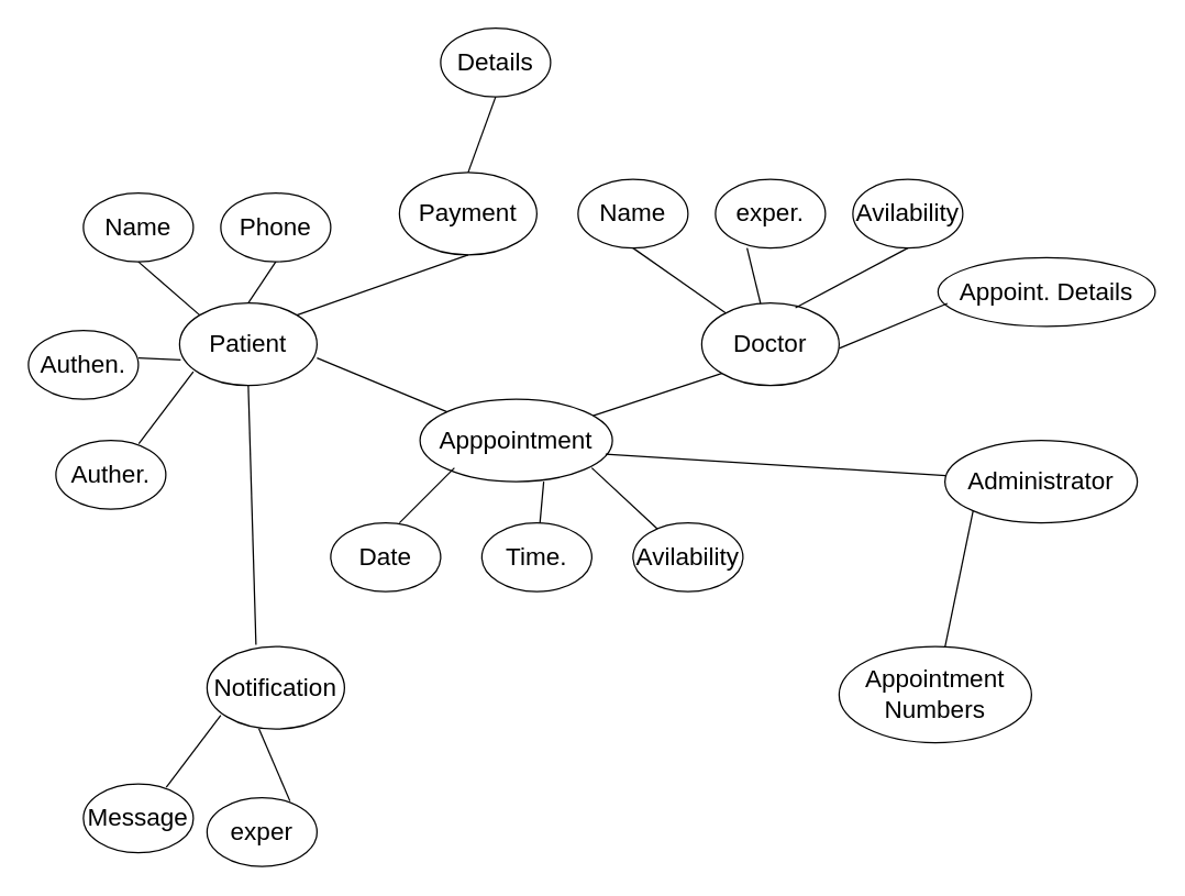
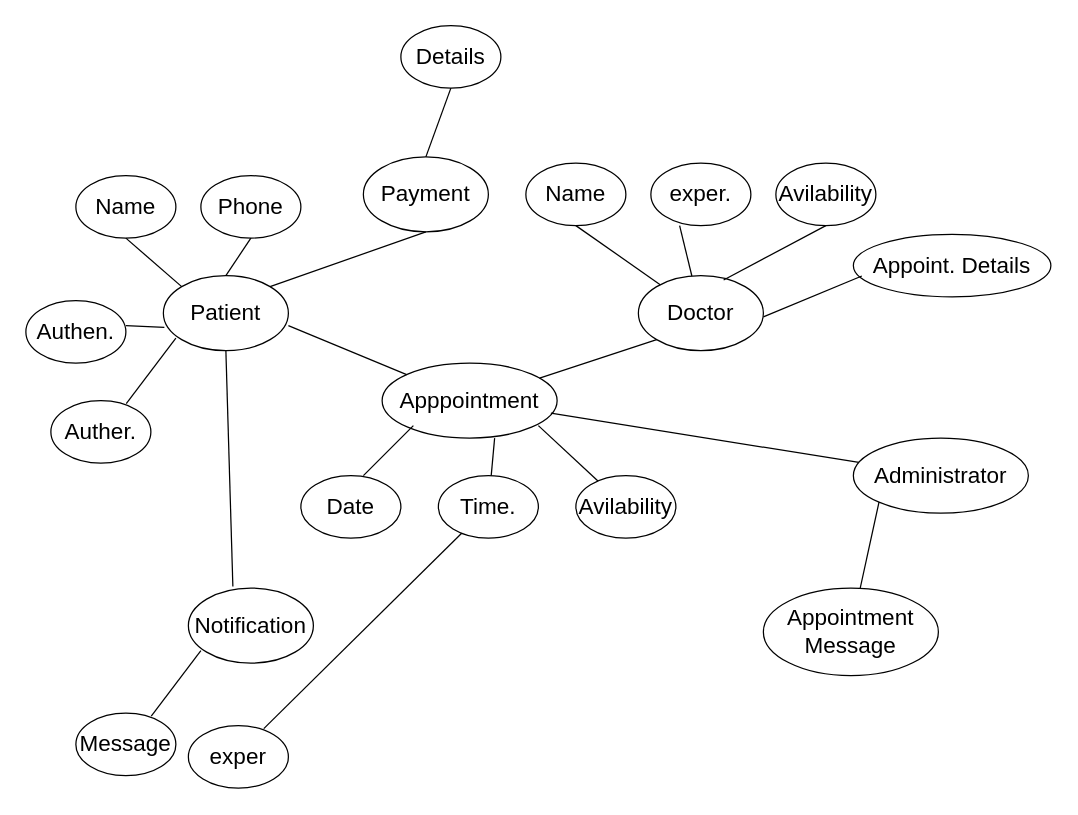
  <mxCell id="0" />
  <mxCell id="1" parent="0" />
  <mxCell id="2" value="&lt;font style=&quot;font-size: 18px;&quot;&gt;Patient&lt;/font&gt;" style="ellipse;whiteSpace=wrap;html=1;" parent="1" vertex="1"><mxGeometry x="130" y="220" width="100" height="60" as="geometry" /></mxCell>
  <mxCell id="3" value="&lt;font style=&quot;font-size: 18px;&quot;&gt;Doctor&lt;br&gt;&lt;/font&gt;" style="ellipse;whiteSpace=wrap;html=1;" parent="1" vertex="1"><mxGeometry x="510" y="220" width="100" height="60" as="geometry" /></mxCell>
  <mxCell id="4" value="&lt;font style=&quot;font-size: 18px;&quot;&gt;exper.&lt;br&gt;&lt;/font&gt;" style="ellipse;whiteSpace=wrap;html=1;" parent="1" vertex="1"><mxGeometry x="520" y="130" width="80" height="50" as="geometry" /></mxCell>
  <mxCell id="5" value="&lt;font style=&quot;font-size: 18px;&quot;&gt;Name&lt;br&gt;&lt;/font&gt;" style="ellipse;whiteSpace=wrap;html=1;" parent="1" vertex="1"><mxGeometry x="420" y="130" width="80" height="50" as="geometry" /></mxCell>
  <mxCell id="6" value="&lt;font style=&quot;font-size: 18px;&quot;&gt;Avilability&lt;br&gt;&lt;/font&gt;" style="ellipse;whiteSpace=wrap;html=1;" parent="1" vertex="1"><mxGeometry x="620" y="130" width="80" height="50" as="geometry" /></mxCell>
  <mxCell id="7" value="" style="endArrow=none;html=1;rounded=0;" parent="1" source="3" edge="1"><mxGeometry width="50" height="50" relative="1" as="geometry"><mxPoint x="410" y="230" as="sourcePoint" /><mxPoint x="460" y="180" as="targetPoint" /></mxGeometry></mxCell>
  <mxCell id="8" value="" style="endArrow=none;html=1;rounded=0;exitX=0.682;exitY=0.058;exitDx=0;exitDy=0;exitPerimeter=0;" parent="1" source="3" edge="1"><mxGeometry width="50" height="50" relative="1" as="geometry"><mxPoint x="727" y="227" as="sourcePoint" /><mxPoint x="660" y="180" as="targetPoint" /></mxGeometry></mxCell>
  <mxCell id="9" value="" style="endArrow=none;html=1;rounded=0;" parent="1" source="3" edge="1"><mxGeometry width="50" height="50" relative="1" as="geometry"><mxPoint x="610" y="227" as="sourcePoint" /><mxPoint x="543" y="180" as="targetPoint" /></mxGeometry></mxCell>
  <mxCell id="10" value="&lt;font style=&quot;font-size: 18px;&quot;&gt;Apppointment&lt;br&gt;&lt;/font&gt;" style="ellipse;whiteSpace=wrap;html=1;" parent="1" vertex="1"><mxGeometry x="305" y="290" width="140" height="60" as="geometry" /></mxCell>
  <mxCell id="11" value="&lt;font style=&quot;font-size: 18px;&quot;&gt;Time.&lt;br&gt;&lt;/font&gt;" style="ellipse;whiteSpace=wrap;html=1;" parent="1" vertex="1"><mxGeometry x="350" y="380" width="80" height="50" as="geometry" /></mxCell>
  <mxCell id="12" value="&lt;font style=&quot;font-size: 18px;&quot;&gt;Date&lt;br&gt;&lt;/font&gt;" style="ellipse;whiteSpace=wrap;html=1;" parent="1" vertex="1"><mxGeometry x="240" y="380" width="80" height="50" as="geometry" /></mxCell>
  <mxCell id="13" value="&lt;font style=&quot;font-size: 18px;&quot;&gt;Avilability&lt;br&gt;&lt;/font&gt;" style="ellipse;whiteSpace=wrap;html=1;" parent="1" vertex="1"><mxGeometry x="460" y="380" width="80" height="50" as="geometry" /></mxCell>
  <mxCell id="14" value="&lt;font style=&quot;font-size: 18px;&quot;&gt;Name&lt;br&gt;&lt;/font&gt;" style="ellipse;whiteSpace=wrap;html=1;" parent="1" vertex="1"><mxGeometry x="60" y="140" width="80" height="50" as="geometry" /></mxCell>
  <mxCell id="15" value="" style="endArrow=none;html=1;rounded=0;exitX=0;exitY=0;exitDx=0;exitDy=0;" parent="1" source="2" edge="1"><mxGeometry width="50" height="50" relative="1" as="geometry"><mxPoint x="160" y="230" as="sourcePoint" /><mxPoint x="100" y="190" as="targetPoint" /></mxGeometry></mxCell>
  <mxCell id="16" value="&lt;font style=&quot;font-size: 18px;&quot;&gt;Phone&lt;br&gt;&lt;/font&gt;" style="ellipse;whiteSpace=wrap;html=1;" parent="1" vertex="1"><mxGeometry x="160" y="140" width="80" height="50" as="geometry" /></mxCell>
  <mxCell id="17" value="" style="endArrow=none;html=1;rounded=0;exitX=0.5;exitY=0;exitDx=0;exitDy=0;" parent="1" source="2" edge="1"><mxGeometry width="50" height="50" relative="1" as="geometry"><mxPoint x="245" y="229" as="sourcePoint" /><mxPoint x="200" y="190" as="targetPoint" /></mxGeometry></mxCell>
  <mxCell id="18" value="" style="endArrow=none;html=1;rounded=0;" parent="1" edge="1"><mxGeometry width="50" height="50" relative="1" as="geometry"><mxPoint x="290" y="380" as="sourcePoint" /><mxPoint x="330" y="340" as="targetPoint" /></mxGeometry></mxCell>
  <mxCell id="19" value="" style="endArrow=none;html=1;rounded=0;" parent="1" source="11" edge="1"><mxGeometry width="50" height="50" relative="1" as="geometry"><mxPoint x="355" y="390" as="sourcePoint" /><mxPoint x="395" y="350" as="targetPoint" /></mxGeometry></mxCell>
  <mxCell id="20" value="" style="endArrow=none;html=1;rounded=0;" parent="1" source="13" edge="1"><mxGeometry width="50" height="50" relative="1" as="geometry"><mxPoint x="390" y="380" as="sourcePoint" /><mxPoint x="430" y="340" as="targetPoint" /></mxGeometry></mxCell>
  <mxCell id="21" value="" style="endArrow=none;html=1;rounded=0;" parent="1" source="10" edge="1"><mxGeometry width="50" height="50" relative="1" as="geometry"><mxPoint x="190" y="300" as="sourcePoint" /><mxPoint x="230" y="260" as="targetPoint" /></mxGeometry></mxCell>
  <mxCell id="22" value="" style="endArrow=none;html=1;rounded=0;entryX=0;entryY=1;entryDx=0;entryDy=0;" parent="1" source="10" target="3" edge="1"><mxGeometry width="50" height="50" relative="1" as="geometry"><mxPoint x="635" y="319" as="sourcePoint" /><mxPoint x="540" y="280" as="targetPoint" /></mxGeometry></mxCell>
  <mxCell id="23" value="&lt;font style=&quot;font-size: 18px;&quot;&gt;Authen.&lt;br&gt;&lt;/font&gt;" style="ellipse;whiteSpace=wrap;html=1;" parent="1" vertex="1"><mxGeometry y="240" width="80" height="50" as="geometry" x="20" /></mxCell>
  <mxCell id="24" value="&lt;font style=&quot;font-size: 18px;&quot;&gt;Auther.&lt;br&gt;&lt;/font&gt;" style="ellipse;whiteSpace=wrap;html=1;" parent="1" vertex="1"><mxGeometry x="40" y="320" width="80" height="50" as="geometry" /></mxCell>
  <mxCell id="25" value="" style="endArrow=none;html=1;rounded=0;exitX=0.754;exitY=0.048;exitDx=0;exitDy=0;exitPerimeter=0;" parent="1" source="24" edge="1"><mxGeometry width="50" height="50" relative="1" as="geometry"><mxPoint x="120" y="300" as="sourcePoint" /><mxPoint x="140" y="270" as="targetPoint" /></mxGeometry></mxCell>
  <mxCell id="26" value="" style="endArrow=none;html=1;rounded=0;exitX=0.008;exitY=0.689;exitDx=0;exitDy=0;exitPerimeter=0;" parent="1" source="2" edge="1"><mxGeometry width="50" height="50" relative="1" as="geometry"><mxPoint x="80" y="290" as="sourcePoint" /><mxPoint x="100" y="260" as="targetPoint" /></mxGeometry></mxCell>
  <mxCell id="27" value="&lt;font style=&quot;font-size: 18px;&quot;&gt;Notification&lt;/font&gt;" style="ellipse;whiteSpace=wrap;html=1;" parent="1" vertex="1"><mxGeometry x="150" y="470" width="100" height="60" as="geometry" /></mxCell>
  <mxCell id="28" value="&lt;font style=&quot;font-size: 18px;&quot;&gt;Message&lt;br&gt;&lt;/font&gt;" style="ellipse;whiteSpace=wrap;html=1;" parent="1" vertex="1"><mxGeometry x="60" y="570" width="80" height="50" as="geometry" /></mxCell>
  <mxCell id="29" value="" style="endArrow=none;html=1;rounded=0;exitX=0.754;exitY=0.048;exitDx=0;exitDy=0;exitPerimeter=0;" parent="1" source="28" edge="1"><mxGeometry width="50" height="50" relative="1" as="geometry"><mxPoint x="140" y="550" as="sourcePoint" /><mxPoint x="160" y="520" as="targetPoint" /></mxGeometry></mxCell>
  <mxCell id="30" value="&lt;font style=&quot;font-size: 18px;&quot;&gt;exper&lt;br&gt;&lt;/font&gt;" style="ellipse;whiteSpace=wrap;html=1;" parent="1" vertex="1"><mxGeometry x="150" y="580" width="80" height="50" as="geometry" /></mxCell>
- <mxCell id="31" value="" style="endArrow=none;html=1;rounded=0;exitX=0.754;exitY=0.048;exitDx=0;exitDy=0;exitPerimeter=0;entryX=0.377;entryY=0.996;entryDx=0;entryDy=0;entryPerimeter=0;" parent="1" source="30" target="27" edge="1"><mxGeometry width="50" height="50" relative="1" as="geometry"><mxPoint x="230" y="560" as="sourcePoint" /><mxPoint x="250" y="530" as="targetPoint" /></mxGeometry></mxCell>
+ <mxCell id="31" value="" style="endArrow=none;html=1;rounded=0;exitX=0.754;exitY=0.048;exitDx=0;exitDy=0;exitPerimeter=0;" parent="1" source="30" target="11" edge="1"><mxGeometry width="50" height="50" relative="1" as="geometry"><mxPoint x="230" y="560" as="sourcePoint" /><mxPoint x="250" y="530" as="targetPoint" /></mxGeometry></mxCell>
  <mxCell id="32" value="" style="endArrow=none;html=1;rounded=0;exitX=0.356;exitY=-0.021;exitDx=0;exitDy=0;exitPerimeter=0;" parent="1" source="27" edge="1"><mxGeometry width="50" height="50" relative="1" as="geometry"><mxPoint x="140" y="332" as="sourcePoint" /><mxPoint x="180" y="280" as="targetPoint" /></mxGeometry></mxCell>
  <mxCell id="33" value="&lt;font style=&quot;font-size: 18px;&quot;&gt;Appoint. Details&lt;br&gt;&lt;/font&gt;" style="ellipse;whiteSpace=wrap;html=1;" parent="1" vertex="1"><mxGeometry x="682" y="187" width="158" height="50" as="geometry" /></mxCell>
  <mxCell id="34" value="" style="endArrow=none;html=1;rounded=0;exitX=0.682;exitY=0.058;exitDx=0;exitDy=0;exitPerimeter=0;entryX=0.043;entryY=0.666;entryDx=0;entryDy=0;entryPerimeter=0;" parent="1" target="33" edge="1"><mxGeometry width="50" height="50" relative="1" as="geometry"><mxPoint x="610" y="253" as="sourcePoint" /><mxPoint x="692" y="210" as="targetPoint" /></mxGeometry></mxCell>
  <mxCell id="35" value="&lt;font style=&quot;font-size: 18px;&quot;&gt;Payment&lt;/font&gt;" style="ellipse;whiteSpace=wrap;html=1;" parent="1" vertex="1"><mxGeometry x="290" y="125" width="100" height="60" as="geometry" /></mxCell>
  <mxCell id="36" value="&lt;font style=&quot;font-size: 18px;&quot;&gt;Details&lt;br&gt;&lt;/font&gt;" style="ellipse;whiteSpace=wrap;html=1;" parent="1" vertex="1"><mxGeometry x="320" y="20" width="80" height="50" as="geometry" /></mxCell>
  <mxCell id="37" value="" style="endArrow=none;html=1;rounded=0;exitX=0.5;exitY=0;exitDx=0;exitDy=0;" parent="1" source="35" edge="1"><mxGeometry width="50" height="50" relative="1" as="geometry"><mxPoint x="405" y="109" as="sourcePoint" /><mxPoint x="360" y="70" as="targetPoint" /></mxGeometry></mxCell>
  <mxCell id="38" value="" style="endArrow=none;html=1;rounded=0;exitX=1;exitY=0;exitDx=0;exitDy=0;" parent="1" source="2" edge="1"><mxGeometry width="50" height="50" relative="1" as="geometry"><mxPoint x="320" y="215" as="sourcePoint" /><mxPoint x="340" y="185" as="targetPoint" /></mxGeometry></mxCell>
- <mxCell id="39" value="&lt;font style=&quot;font-size: 18px;&quot;&gt;Administrator&lt;br&gt;&lt;/font&gt;" style="ellipse;whiteSpace=wrap;html=1;" parent="1" vertex="1"><mxGeometry x="687" y="320" width="140" height="60" as="geometry" /></mxCell>
+ <mxCell id="39" value="&lt;font style=&quot;font-size: 18px;&quot;&gt;Administrator&lt;br&gt;&lt;/font&gt;" style="ellipse;whiteSpace=wrap;html=1;" parent="1" vertex="1"><mxGeometry x="682" y="350" width="140" height="60" as="geometry" /></mxCell>
  <mxCell id="40" value="" style="endArrow=none;html=1;rounded=0;" parent="1" target="39" edge="1"><mxGeometry width="50" height="50" relative="1" as="geometry"><mxPoint x="440" y="330" as="sourcePoint" /><mxPoint x="490" y="280" as="targetPoint" /></mxGeometry></mxCell>
- <mxCell id="41" value="&lt;font style=&quot;font-size: 18px;&quot;&gt;Appointment Numbers&lt;br&gt;&lt;/font&gt;" style="ellipse;whiteSpace=wrap;html=1;" parent="1" vertex="1"><mxGeometry x="610" y="470" width="140" height="70" as="geometry" /></mxCell>
+ <mxCell id="41" value="&lt;font style=&quot;font-size: 18px;&quot;&gt;Appointment Message&lt;br&gt;&lt;/font&gt;" style="ellipse;whiteSpace=wrap;html=1;" parent="1" vertex="1"><mxGeometry x="610" y="470" width="140" height="70" as="geometry" /></mxCell>
  <mxCell id="42" value="" style="endArrow=none;html=1;rounded=0;entryX=0;entryY=1;entryDx=0;entryDy=0;" parent="1" source="41" target="39" edge="1"><mxGeometry width="50" height="50" relative="1" as="geometry"><mxPoint x="600" y="470" as="sourcePoint" /><mxPoint x="640" y="430" as="targetPoint" /></mxGeometry></mxCell>
